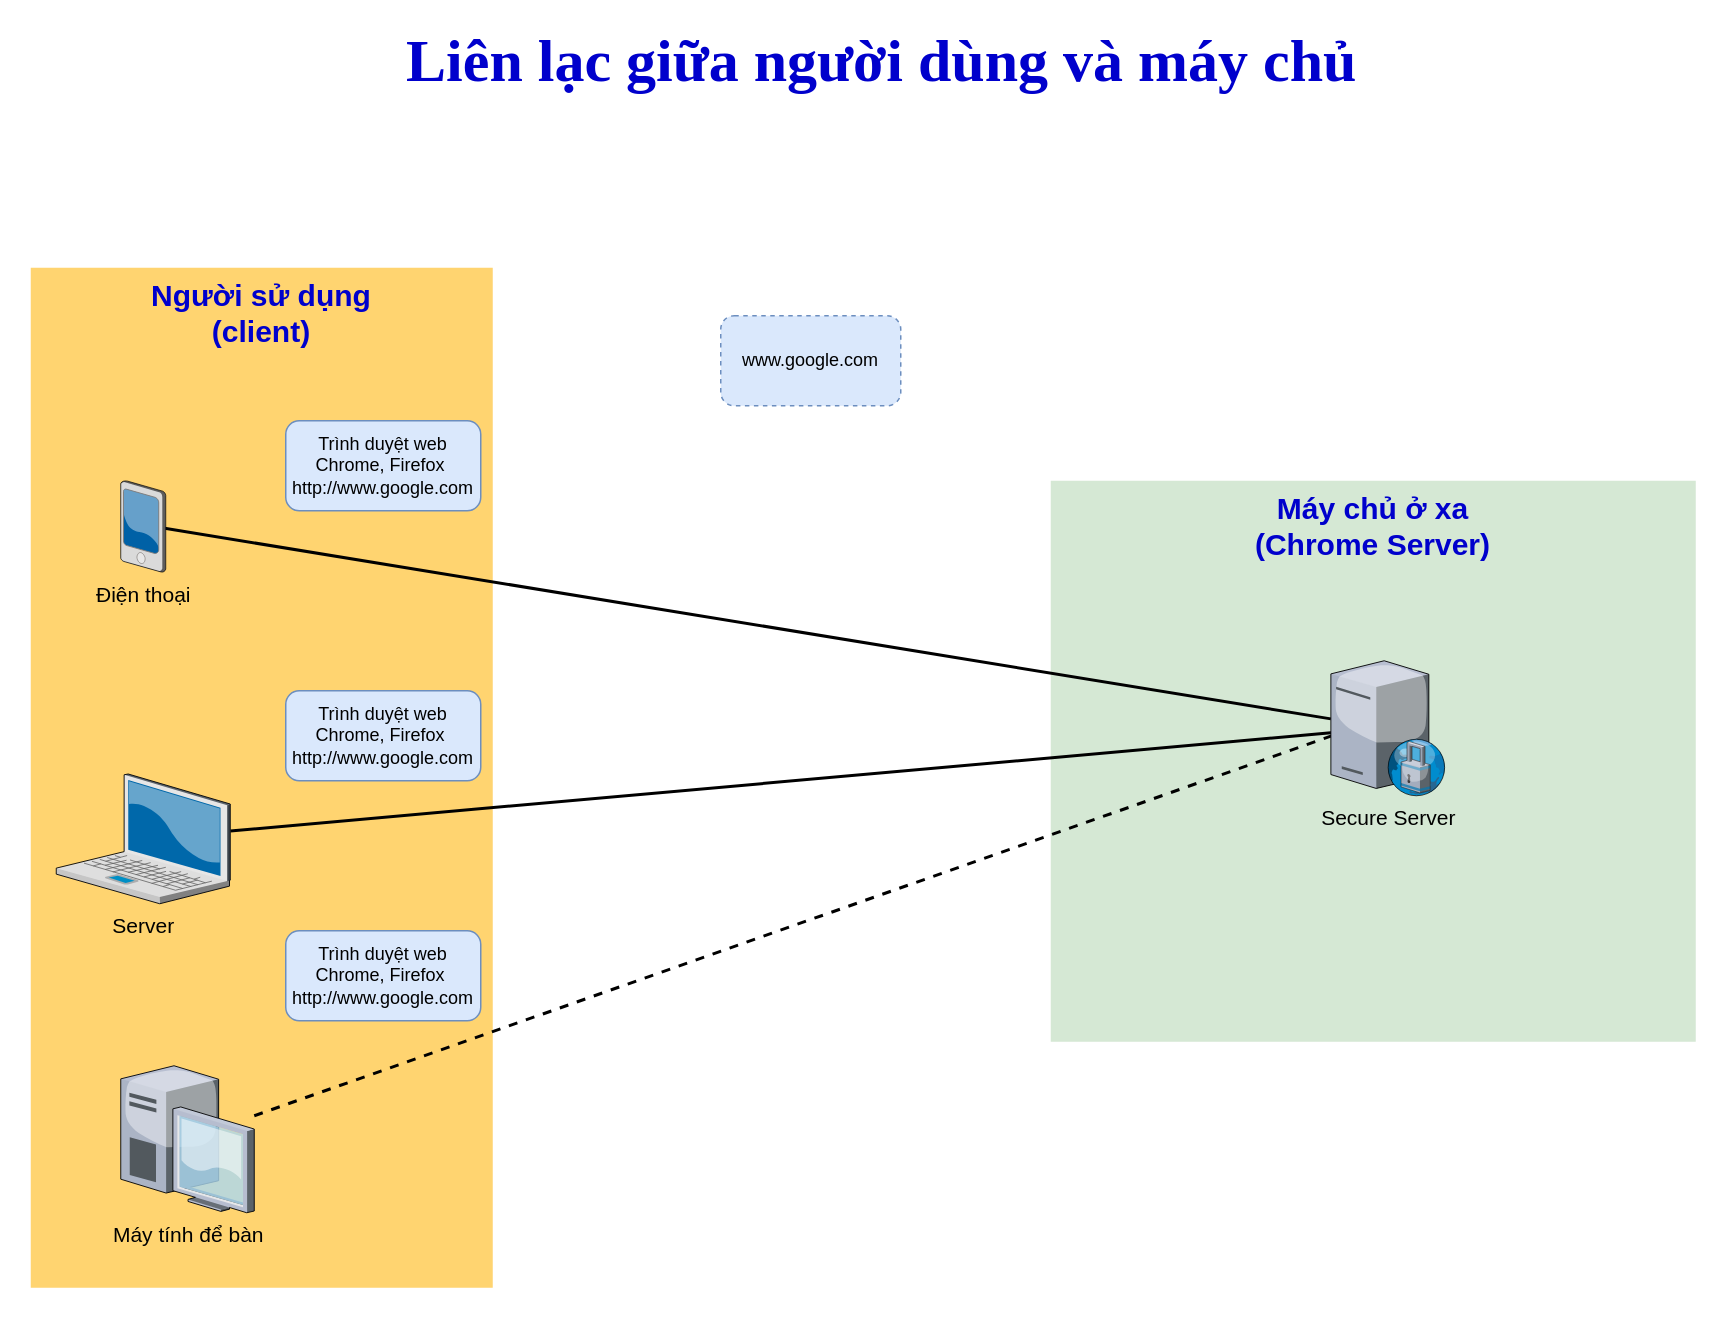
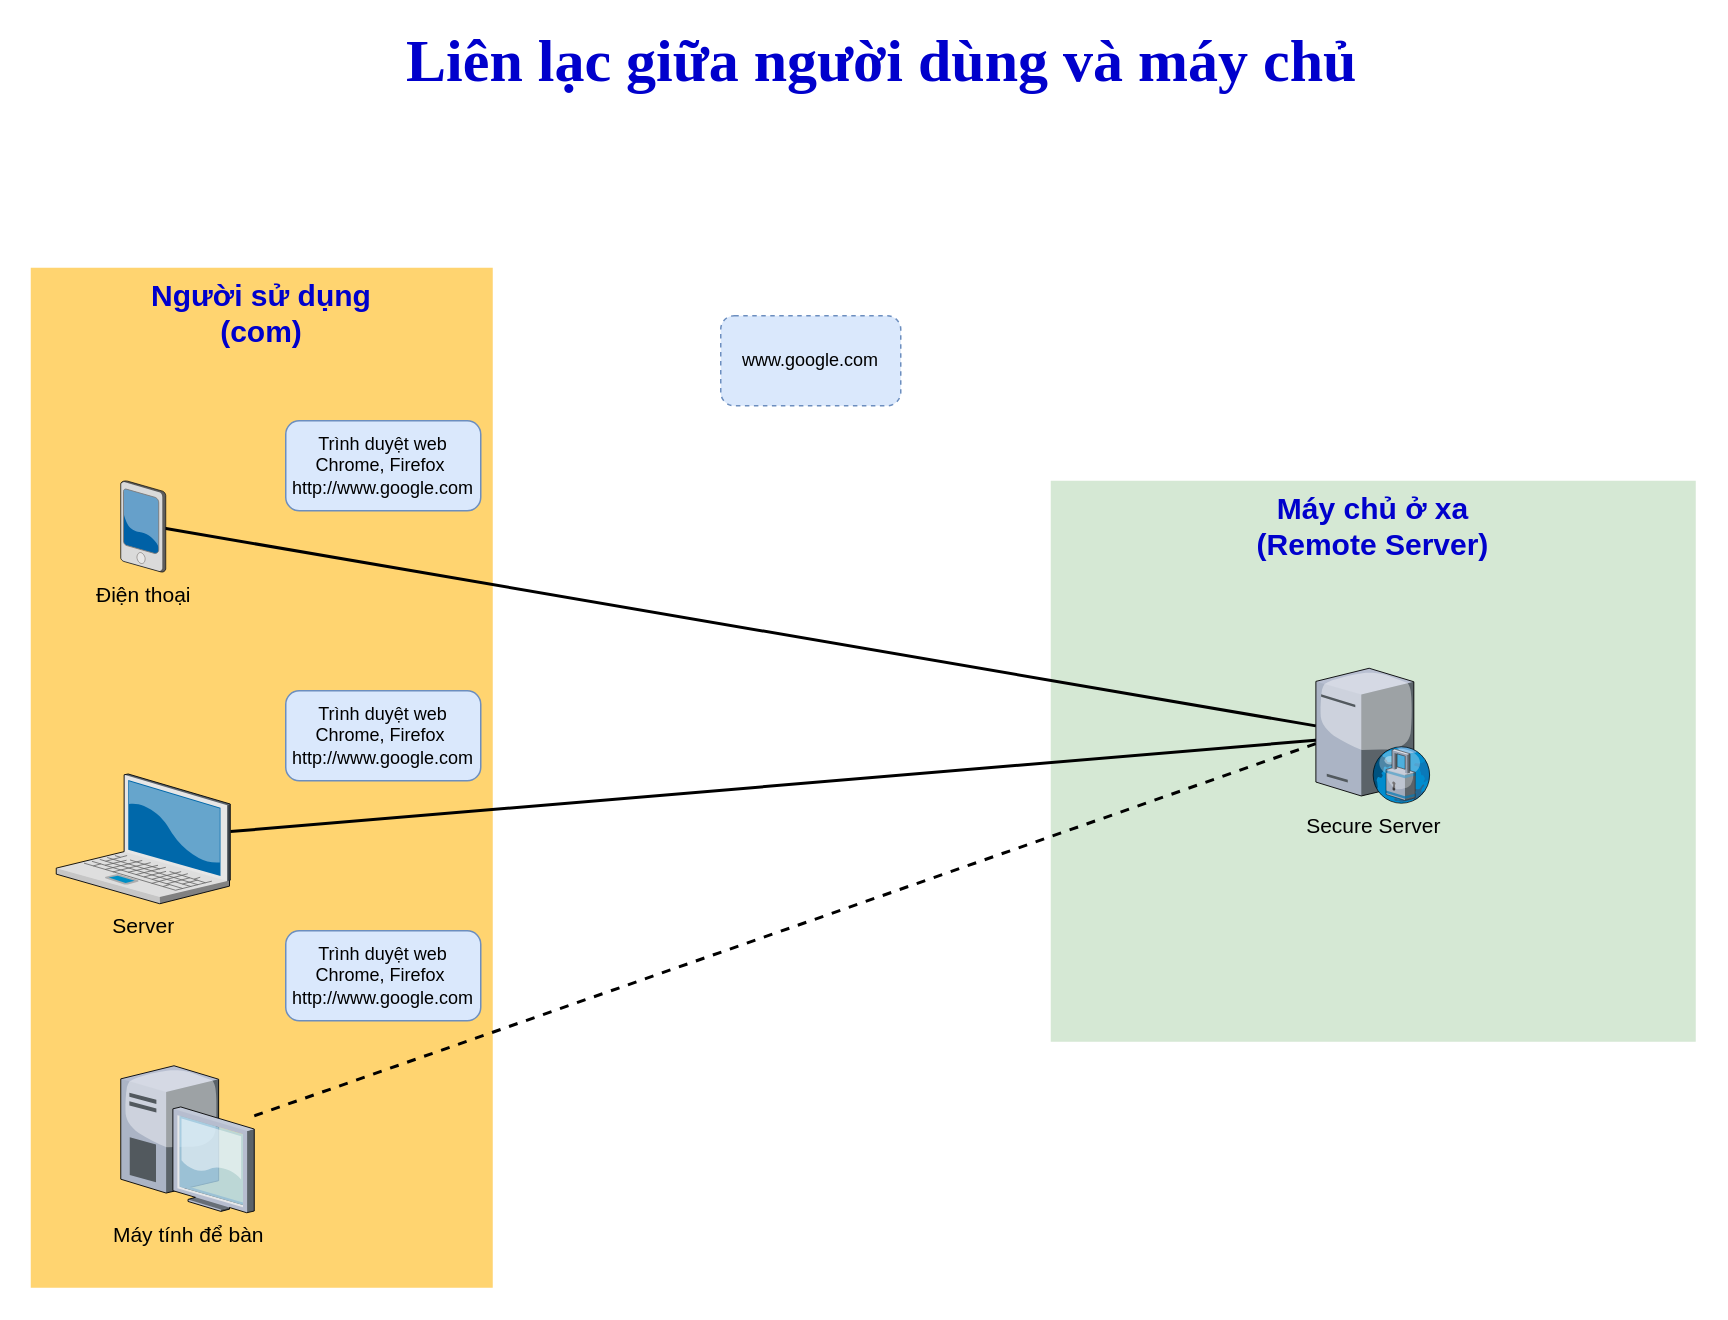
  <mxCell id="0" style=";html=1;" />
  <mxCell id="1" style=";html=1;" parent="0" />
- <mxCell id="2" value="&lt;font style=&quot;font-size: 20px&quot; color=&quot;#0000cc&quot;&gt;&lt;b&gt;Máy chủ ở xa &lt;br&gt;(Chrome Server)&lt;/b&gt;&lt;/font&gt;" style="whiteSpace=wrap;html=1;fillColor=#d5e8d4;fontSize=14;strokeColor=none;verticalAlign=top;" parent="1" vertex="1"><mxGeometry x="700" y="320" width="430" height="374" as="geometry" /></mxCell>
- <mxCell id="3" value="&lt;font style=&quot;font-size: 20px&quot; color=&quot;#0000cc&quot;&gt;&lt;b&gt;Người sử dụng &lt;br&gt;(client)&lt;/b&gt;&lt;/font&gt;" style="whiteSpace=wrap;html=1;fillColor=#FFD470;gradientColor=none;fontSize=14;strokeColor=none;verticalAlign=top;" parent="1" vertex="1"><mxGeometry x="20" y="178" width="308" height="680" as="geometry" /></mxCell>
+ <mxCell id="2" value="&lt;font style=&quot;font-size: 20px&quot; color=&quot;#0000cc&quot;&gt;&lt;b&gt;Máy chủ ở xa &lt;br&gt;(Remote Server)&lt;/b&gt;&lt;/font&gt;" style="whiteSpace=wrap;html=1;fillColor=#d5e8d4;fontSize=14;strokeColor=none;verticalAlign=top;" parent="1" vertex="1"><mxGeometry x="700" y="320" width="430" height="374" as="geometry" /></mxCell>
+ <mxCell id="3" value="&lt;font style=&quot;font-size: 20px&quot; color=&quot;#0000cc&quot;&gt;&lt;b&gt;Người sử dụng &lt;br&gt;(com)&lt;/b&gt;&lt;/font&gt;" style="whiteSpace=wrap;html=1;fillColor=#FFD470;gradientColor=none;fontSize=14;strokeColor=none;verticalAlign=top;" parent="1" vertex="1"><mxGeometry x="20" y="178" width="308" height="680" as="geometry" /></mxCell>
  <mxCell id="4" style="edgeStyle=none;rounded=0;html=1;startSize=10;endSize=10;jettySize=auto;orthogonalLoop=1;fontSize=14;endArrow=none;endFill=0;strokeWidth=2;entryX=0.073;entryY=0.528;entryDx=0;entryDy=0;entryPerimeter=0;" parent="1" source="5" target="9" edge="1"><mxGeometry relative="1" as="geometry"><mxPoint x="347" y="773.32" as="targetPoint" /></mxGeometry></mxCell>
  <mxCell id="5" value="Server" style="verticalLabelPosition=bottom;aspect=fixed;html=1;verticalAlign=top;strokeColor=none;shape=mxgraph.citrix.laptop_2;fillColor=#66B2FF;gradientColor=#0066CC;fontSize=14;" parent="1" vertex="1"><mxGeometry x="37" y="515.5" width="116" height="86.5" as="geometry" /></mxCell>
  <mxCell id="6" style="edgeStyle=none;rounded=0;html=1;startSize=10;endSize=10;jettySize=auto;orthogonalLoop=1;fontSize=14;endArrow=none;endFill=0;strokeWidth=2;entryX=0.168;entryY=0.508;entryDx=0;entryDy=0;entryPerimeter=0;dashed=1;" parent="1" source="7" target="9" edge="1"><mxGeometry relative="1" as="geometry"><mxPoint x="347" y="609.147" as="targetPoint" /></mxGeometry></mxCell>
  <mxCell id="7" value="Máy tính để bàn" style="verticalLabelPosition=bottom;aspect=fixed;html=1;verticalAlign=top;strokeColor=none;shape=mxgraph.citrix.desktop;fillColor=#66B2FF;gradientColor=#0066CC;fontSize=14;" parent="1" vertex="1"><mxGeometry x="80" y="710" width="89" height="98" as="geometry" /></mxCell>
  <mxCell id="8" style="edgeStyle=none;rounded=0;html=1;startSize=10;endSize=10;jettySize=auto;orthogonalLoop=1;fontSize=14;endArrow=none;endFill=0;strokeWidth=2;exitX=0.874;exitY=0.511;exitDx=0;exitDy=0;exitPerimeter=0;" parent="1" source="10" target="9" edge="1"><mxGeometry relative="1" as="geometry"><mxPoint x="624.19" y="211.008" as="sourcePoint" /></mxGeometry></mxCell>
- <mxCell id="9" value="Secure Server" style="verticalLabelPosition=bottom;aspect=fixed;html=1;verticalAlign=top;strokeColor=none;shape=mxgraph.citrix.proxy_server;fillColor=#66B2FF;gradientColor=#0066CC;fontSize=14;" parent="1" vertex="1"><mxGeometry x="886.75" y="440" width="76.5" height="90" as="geometry" /></mxCell>
+ <mxCell id="9" value="Secure Server" style="verticalLabelPosition=bottom;aspect=fixed;html=1;verticalAlign=top;strokeColor=none;shape=mxgraph.citrix.proxy_server;fillColor=#66B2FF;gradientColor=#0066CC;fontSize=14;" parent="1" vertex="1"><mxGeometry x="876.75" y="445" width="76.5" height="90" as="geometry" /></mxCell>
  <mxCell id="10" value="Điện thoại" style="verticalLabelPosition=bottom;aspect=fixed;html=1;verticalAlign=top;strokeColor=none;shape=mxgraph.citrix.pda;fillColor=#66B2FF;gradientColor=#0066CC;fontSize=14;" vertex="1" parent="1"><mxGeometry x="80" y="320" width="30" height="61" as="geometry" /></mxCell>
  <mxCell id="11" value="Trình duyệt web&lt;br&gt;Chrome, Firefox&amp;nbsp;&lt;br&gt;http://www.google.com" style="rounded=1;whiteSpace=wrap;html=1;fillColor=#dae8fc;strokeColor=#6c8ebf;" vertex="1" parent="1"><mxGeometry x="190" y="280" width="130" height="60" as="geometry" /></mxCell>
  <mxCell id="12" value="Liên lạc giữa người dùng và máy chủ" style="text;strokeColor=none;fillColor=none;html=1;fontSize=40;fontStyle=1;verticalAlign=middle;align=center;fontFamily=Times New Roman;fontColor=#0000CC;" vertex="1" parent="1"><mxGeometry x="156" y="20" width="861" height="40" as="geometry" /></mxCell>
  <mxCell id="13" value="www.google.com" style="rounded=1;whiteSpace=wrap;html=1;fillColor=#dae8fc;strokeColor=#6c8ebf;dashed=1;" vertex="1" parent="1"><mxGeometry x="480" y="210" width="120" height="60" as="geometry" /></mxCell>
  <mxCell id="14" value="Trình duyệt web&lt;br&gt;Chrome, Firefox&amp;nbsp;&lt;br&gt;http://www.google.com" style="rounded=1;whiteSpace=wrap;html=1;fillColor=#dae8fc;strokeColor=#6c8ebf;" vertex="1" parent="1"><mxGeometry x="190" y="460" width="130" height="60" as="geometry" /></mxCell>
  <mxCell id="15" value="Trình duyệt web&lt;br&gt;Chrome, Firefox&amp;nbsp;&lt;br&gt;http://www.google.com" style="rounded=1;whiteSpace=wrap;html=1;fillColor=#dae8fc;strokeColor=#6c8ebf;" vertex="1" parent="1"><mxGeometry x="190" y="620" width="130" height="60" as="geometry" /></mxCell>
